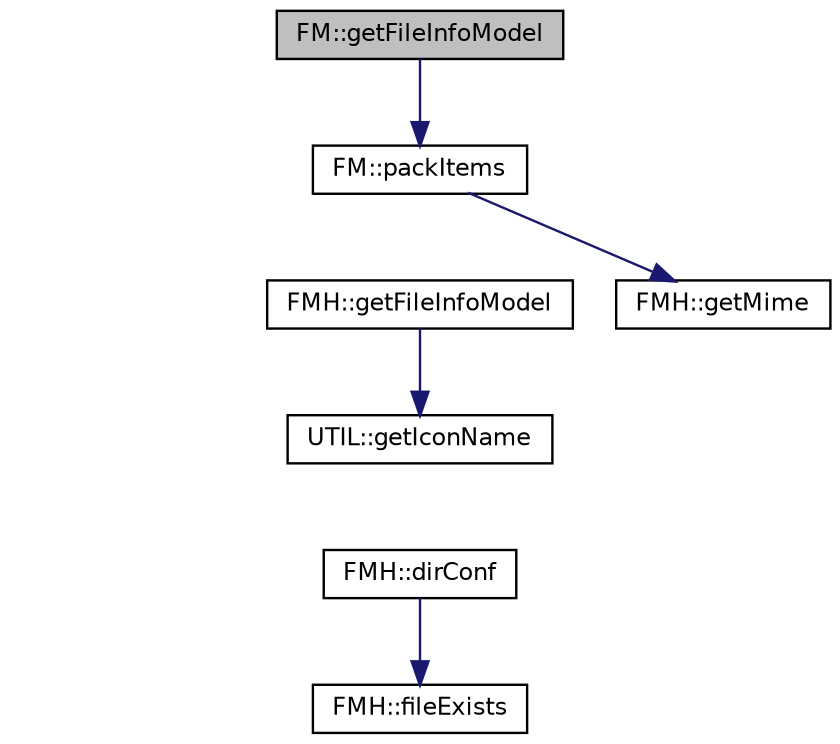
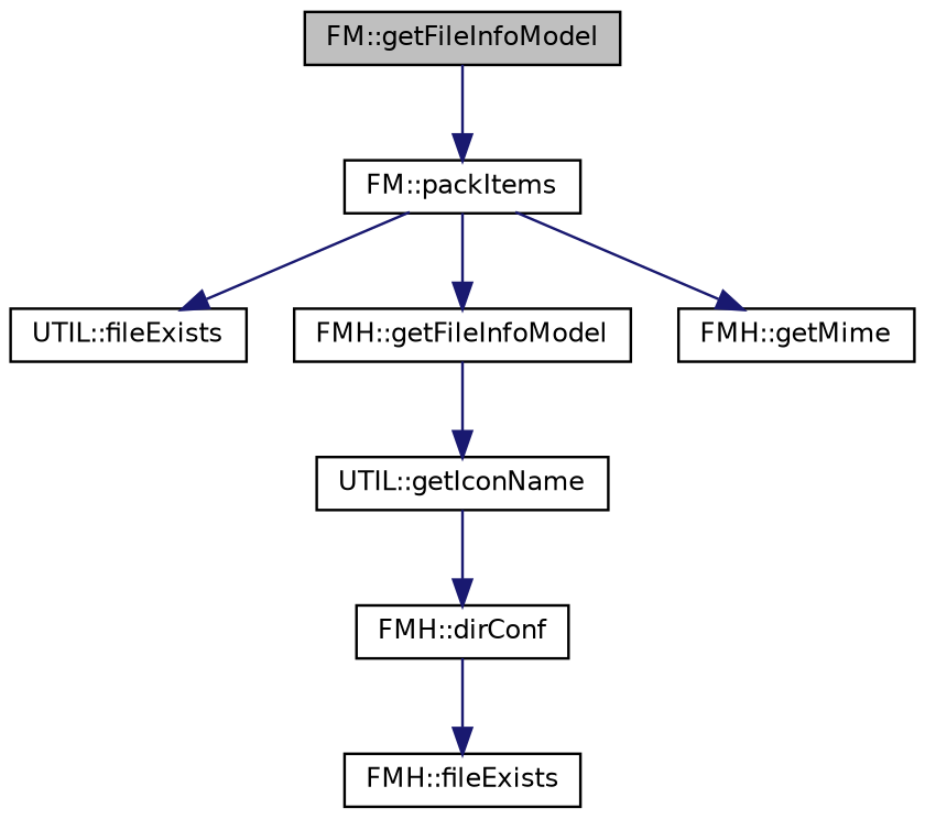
  digraph {
    rankdir=TB
    node [color=black fillcolor=white fontname=Helvetica fontsize=10 shape=record style=filled]
    edge [color=midnightblue fontname=Helvetica fontsize=10 labelfontname=Helvetica labelfontsize=10 style=solid]
    n1 [fillcolor=grey75 fontcolor=black height=0.2 label="FM::getFileInfoModel" width=0.4]
    n2 [height=0.2 label="FM::packItems" width=0.4]
+   n3 [height=0.2 label="UTIL::fileExists" width=0.4]
    n4 [height=0.2 label="FMH::getFileInfoModel" width=0.4]
    n5 [height=0.2 label="FMH::getMime" width=0.4]
    n6 [height=0.2 label="UTIL::getIconName" width=0.4]
    n7 [height=0.2 label="FMH::dirConf" width=0.4]
    n8 [height=0.2 label="FMH::fileExists" width=0.4]
    n1 -> n2
+   n2 -> n3
+   n2 -> n4
    n2 -> n5
    n4 -> n6
+   n6 -> n7
    n7 -> n8
  }
